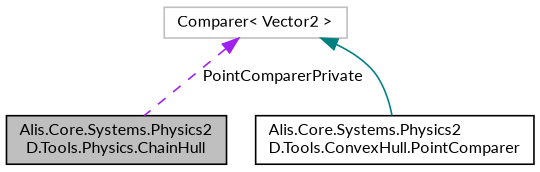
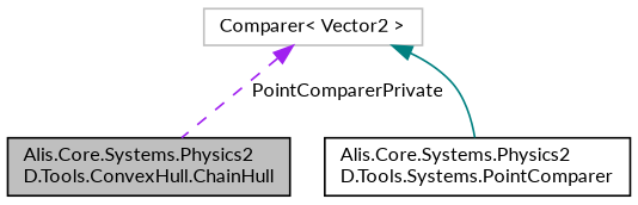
  digraph {
    fontname=Lato
    node [color=black fillcolor=white fontname=Lato fontsize=10 shape=record style=filled]
    edge [dir=back fontname=Lato fontsize=10 labelfontname=Helvetica labelfontsize=10]
-   n1 [fillcolor=grey75 fontcolor=black height=0.2 label="Alis.Core.Systems.Physics2\lD.Tools.Physics.ChainHull" width=0.4]
-   n2 [height=0.2 label="Alis.Core.Systems.Physics2\lD.Tools.ConvexHull.PointComparer" width=0.4]
+   n1 [fillcolor=grey75 fontcolor=black height=0.2 label="Alis.Core.Systems.Physics2\lD.Tools.ConvexHull.ChainHull" width=0.4]
+   n2 [height=0.2 label="Alis.Core.Systems.Physics2\lD.Tools.Systems.PointComparer" width=0.4]
    n3 [color=grey75 height=0.2 label="Comparer\< Vector2 \>" width=0.4]
    n3 -> n1 [color=purple label=" PointComparerPrivate" style=dashed]
    n3 -> n2 [color=teal style=solid]
  }
